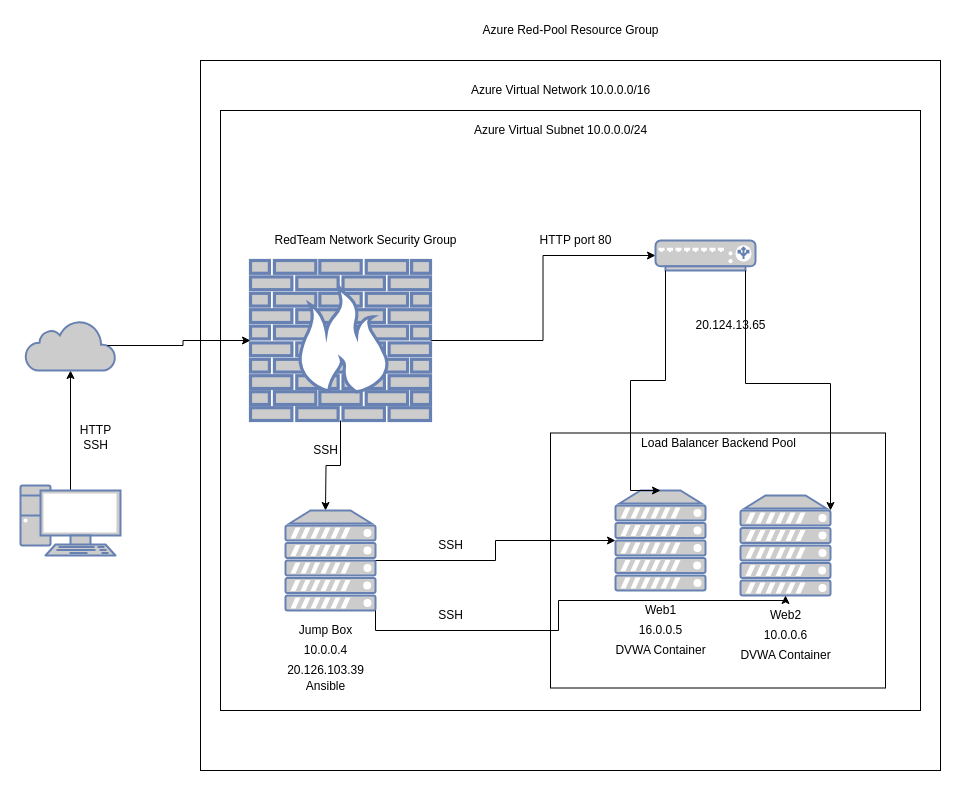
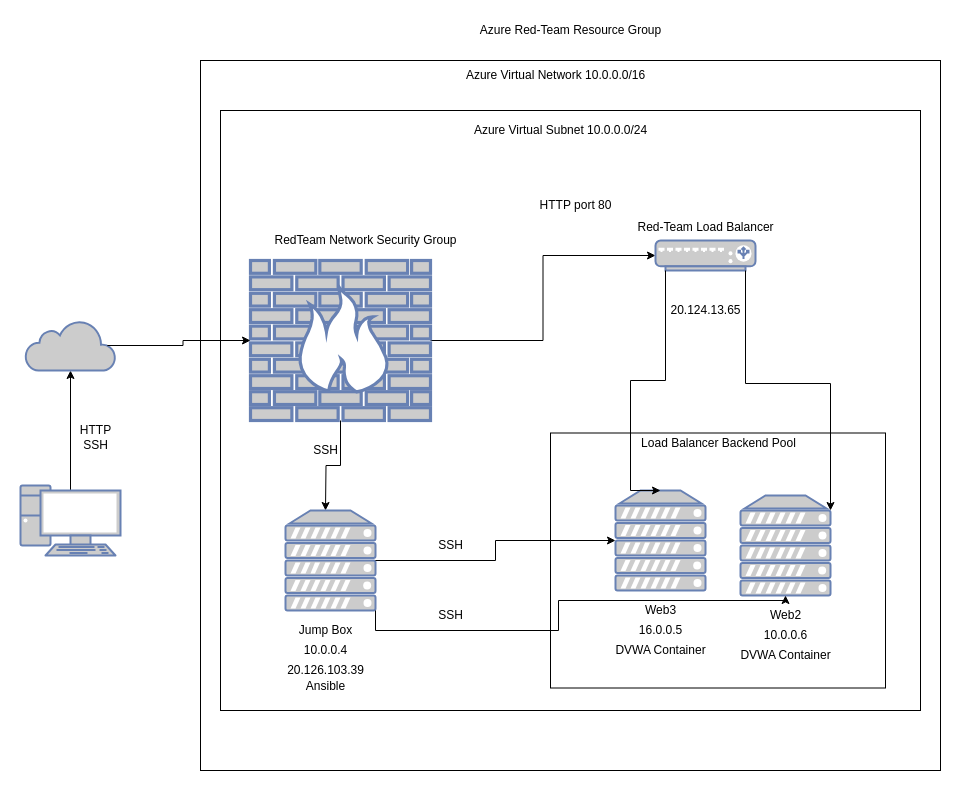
  <mxCell id="0" />
  <mxCell id="1" parent="0" />
  <mxCell id="2" style="edgeStyle=orthogonalEdgeStyle;rounded=0;orthogonalLoop=1;jettySize=auto;html=1;exitX=0.5;exitY=0.07;exitDx=0;exitDy=0;exitPerimeter=0;entryX=0.5;entryY=1;entryDx=0;entryDy=0;entryPerimeter=0;" parent="1" source="3" target="4" edge="1"><mxGeometry relative="1" as="geometry" /></mxCell>
  <mxCell id="3" value="" style="fontColor=#0066CC;verticalAlign=top;verticalLabelPosition=bottom;labelPosition=center;align=center;html=1;outlineConnect=0;fillColor=#CCCCCC;strokeColor=#6881B3;gradientColor=none;gradientDirection=north;strokeWidth=2;shape=mxgraph.networks.pc;" parent="1" vertex="1"><mxGeometry x="20" y="485" width="100" height="70" as="geometry" /></mxCell>
  <mxCell id="4" value="" style="html=1;outlineConnect=0;fillColor=#CCCCCC;strokeColor=#6881B3;gradientColor=none;gradientDirection=north;strokeWidth=2;shape=mxgraph.networks.cloud;fontColor=#ffffff;" parent="1" vertex="1"><mxGeometry x="25" y="320" width="90" height="50" as="geometry" /></mxCell>
  <mxCell id="5" value="" style="whiteSpace=wrap;html=1;" parent="1" vertex="1"><mxGeometry x="200" y="60" width="740" height="710" as="geometry" /></mxCell>
- <mxCell id="6" value="Azure Red-Pool Resource Group" style="text;html=1;align=center;verticalAlign=middle;resizable=0;points=[];autosize=1;strokeColor=none;fillColor=none;" parent="1" vertex="1"><mxGeometry x="470" y="20" width="200" height="20" as="geometry" /></mxCell>
+ <mxCell id="6" value="Azure Red-Team Resource Group" style="text;html=1;align=center;verticalAlign=middle;resizable=0;points=[];autosize=1;strokeColor=none;fillColor=none;" parent="1" vertex="1"><mxGeometry x="470" y="20" width="200" height="20" as="geometry" /></mxCell>
  <mxCell id="7" value="" style="whiteSpace=wrap;html=1;" parent="1" vertex="1"><mxGeometry x="220" y="110" width="700" height="600" as="geometry" /></mxCell>
  <mxCell id="8" value="RedTeam Network Security Group" style="text;html=1;resizable=0;autosize=1;align=center;verticalAlign=middle;points=[];fillColor=none;strokeColor=none;rounded=0;" parent="1" vertex="1"><mxGeometry x="265" y="230" width="200" height="20" as="geometry" /></mxCell>
  <mxCell id="9" style="edgeStyle=orthogonalEdgeStyle;rounded=0;orthogonalLoop=1;jettySize=auto;html=1;exitX=0.5;exitY=1;exitDx=0;exitDy=0;exitPerimeter=0;" parent="1" source="11" edge="1"><mxGeometry relative="1" as="geometry"><mxPoint x="325" y="510" as="targetPoint" /></mxGeometry></mxCell>
  <mxCell id="10" style="edgeStyle=orthogonalEdgeStyle;rounded=0;orthogonalLoop=1;jettySize=auto;html=1;exitX=1;exitY=0.5;exitDx=0;exitDy=0;exitPerimeter=0;entryX=0;entryY=0.5;entryDx=0;entryDy=0;entryPerimeter=0;" parent="1" source="11" target="12" edge="1"><mxGeometry relative="1" as="geometry" /></mxCell>
  <mxCell id="11" value="" style="fontColor=#0066CC;verticalAlign=top;verticalLabelPosition=bottom;labelPosition=center;align=center;html=1;outlineConnect=0;fillColor=#CCCCCC;strokeColor=#6881B3;gradientColor=none;gradientDirection=north;strokeWidth=2;shape=mxgraph.networks.firewall;" parent="1" vertex="1"><mxGeometry x="250" y="260" width="180" height="160" as="geometry" /></mxCell>
  <mxCell id="12" value="" style="fontColor=#0066CC;verticalAlign=top;verticalLabelPosition=bottom;labelPosition=center;align=center;html=1;outlineConnect=0;fillColor=#CCCCCC;strokeColor=#6881B3;gradientColor=none;gradientDirection=north;strokeWidth=2;shape=mxgraph.networks.load_balancer;" parent="1" vertex="1"><mxGeometry x="655" y="240" width="100" height="30" as="geometry" /></mxCell>
  <mxCell id="13" value="" style="fontColor=#0066CC;verticalAlign=top;verticalLabelPosition=bottom;labelPosition=center;align=center;html=1;outlineConnect=0;fillColor=#CCCCCC;strokeColor=#6881B3;gradientColor=none;gradientDirection=north;strokeWidth=2;shape=mxgraph.networks.server;" parent="1" vertex="1"><mxGeometry x="285" y="510" width="90" height="100" as="geometry" /></mxCell>
  <mxCell id="14" style="edgeStyle=orthogonalEdgeStyle;rounded=0;orthogonalLoop=1;jettySize=auto;html=1;exitX=0.91;exitY=0.5;exitDx=0;exitDy=0;exitPerimeter=0;" parent="1" source="4" target="11" edge="1"><mxGeometry relative="1" as="geometry" /></mxCell>
  <mxCell id="15" value="Jump Box" style="text;html=1;resizable=0;autosize=1;align=center;verticalAlign=middle;points=[];fillColor=none;strokeColor=none;rounded=0;" parent="1" vertex="1"><mxGeometry x="290" y="620" width="70" height="20" as="geometry" /></mxCell>
  <mxCell id="16" value="10.0.0.4" style="text;html=1;resizable=0;autosize=1;align=center;verticalAlign=middle;points=[];fillColor=none;strokeColor=none;rounded=0;" parent="1" vertex="1"><mxGeometry x="295" y="640" width="60" height="20" as="geometry" /></mxCell>
  <mxCell id="17" value="Ansible" style="text;html=1;resizable=0;autosize=1;align=center;verticalAlign=middle;points=[];fillColor=none;strokeColor=none;rounded=0;" parent="1" vertex="1"><mxGeometry x="300" y="676" width="50" height="20" as="geometry" /></mxCell>
- <mxCell id="19" value="20.124.13.65" style="text;html=1;resizable=0;autosize=1;align=center;verticalAlign=middle;points=[];fillColor=none;strokeColor=none;rounded=0;" parent="1" vertex="1"><mxGeometry x="685" y="315" width="90" height="20" as="geometry" /></mxCell>
+ <mxCell id="18" value="Red-Team Load Balancer" style="text;html=1;resizable=0;autosize=1;align=center;verticalAlign=middle;points=[];fillColor=none;strokeColor=none;rounded=0;" parent="1" vertex="1"><mxGeometry x="630" y="217" width="150" height="20" as="geometry" /></mxCell>
+ <mxCell id="19" value="20.124.13.65" style="text;html=1;resizable=0;autosize=1;align=center;verticalAlign=middle;points=[];fillColor=none;strokeColor=none;rounded=0;" parent="1" vertex="1"><mxGeometry x="660" y="300" width="90" height="20" as="geometry" /></mxCell>
  <mxCell id="20" value="SSH" style="text;html=1;resizable=0;autosize=1;align=center;verticalAlign=middle;points=[];fillColor=none;strokeColor=none;rounded=0;" parent="1" vertex="1"><mxGeometry x="305" y="440" width="40" height="20" as="geometry" /></mxCell>
  <mxCell id="21" value="HTTP" style="text;html=1;resizable=0;autosize=1;align=center;verticalAlign=middle;points=[];fillColor=none;strokeColor=none;rounded=0;" parent="1" vertex="1"><mxGeometry x="70" y="420" width="50" height="20" as="geometry" /></mxCell>
  <mxCell id="22" value="SSH" style="text;html=1;resizable=0;autosize=1;align=center;verticalAlign=middle;points=[];fillColor=none;strokeColor=none;rounded=0;" parent="1" vertex="1"><mxGeometry x="75" y="435" width="40" height="20" as="geometry" /></mxCell>
  <mxCell id="23" value="" style="whiteSpace=wrap;html=1;" parent="1" vertex="1"><mxGeometry x="550" y="432.5" width="335" height="255" as="geometry" /></mxCell>
  <mxCell id="24" style="edgeStyle=orthogonalEdgeStyle;rounded=0;orthogonalLoop=1;jettySize=auto;html=1;exitX=0.9;exitY=1;exitDx=0;exitDy=0;exitPerimeter=0;entryX=1;entryY=0.15;entryDx=0;entryDy=0;entryPerimeter=0;" parent="1" source="12" target="26" edge="1"><mxGeometry relative="1" as="geometry"><Array as="points"><mxPoint x="745" y="383" /><mxPoint x="830" y="383" /></Array></mxGeometry></mxCell>
  <mxCell id="25" value="" style="fontColor=#0066CC;verticalAlign=top;verticalLabelPosition=bottom;labelPosition=center;align=center;html=1;outlineConnect=0;fillColor=#CCCCCC;strokeColor=#6881B3;gradientColor=none;gradientDirection=north;strokeWidth=2;shape=mxgraph.networks.server;" parent="1" vertex="1"><mxGeometry x="615" y="490" width="90" height="100" as="geometry" /></mxCell>
  <mxCell id="26" value="" style="fontColor=#0066CC;verticalAlign=top;verticalLabelPosition=bottom;labelPosition=center;align=center;html=1;outlineConnect=0;fillColor=#CCCCCC;strokeColor=#6881B3;gradientColor=none;gradientDirection=north;strokeWidth=2;shape=mxgraph.networks.server;" parent="1" vertex="1"><mxGeometry x="740" y="495" width="90" height="100" as="geometry" /></mxCell>
- <mxCell id="27" value="Web1" style="text;html=1;resizable=0;autosize=1;align=center;verticalAlign=middle;points=[];fillColor=none;strokeColor=none;rounded=0;" parent="1" vertex="1"><mxGeometry x="635" y="600" width="50" height="20" as="geometry" /></mxCell>
+ <mxCell id="27" value="Web3" style="text;html=1;resizable=0;autosize=1;align=center;verticalAlign=middle;points=[];fillColor=none;strokeColor=none;rounded=0;" parent="1" vertex="1"><mxGeometry x="635" y="600" width="50" height="20" as="geometry" /></mxCell>
  <mxCell id="28" value="16.0.0.5" style="text;html=1;resizable=0;autosize=1;align=center;verticalAlign=middle;points=[];fillColor=none;strokeColor=none;rounded=0;" parent="1" vertex="1"><mxGeometry x="630" y="620" width="60" height="20" as="geometry" /></mxCell>
  <mxCell id="29" value="DVWA Container" style="text;html=1;resizable=0;autosize=1;align=center;verticalAlign=middle;points=[];fillColor=none;strokeColor=none;rounded=0;" parent="1" vertex="1"><mxGeometry x="605" y="640" width="110" height="20" as="geometry" /></mxCell>
  <mxCell id="30" value="Web2" style="text;html=1;resizable=0;autosize=1;align=center;verticalAlign=middle;points=[];fillColor=none;strokeColor=none;rounded=0;" parent="1" vertex="1"><mxGeometry x="760" y="605" width="50" height="20" as="geometry" /></mxCell>
  <mxCell id="31" value="10.0.0.6" style="text;html=1;resizable=0;autosize=1;align=center;verticalAlign=middle;points=[];fillColor=none;strokeColor=none;rounded=0;" parent="1" vertex="1"><mxGeometry x="755" y="625" width="60" height="20" as="geometry" /></mxCell>
  <mxCell id="32" value="DVWA Container" style="text;html=1;resizable=0;autosize=1;align=center;verticalAlign=middle;points=[];fillColor=none;strokeColor=none;rounded=0;" parent="1" vertex="1"><mxGeometry x="730" y="645" width="110" height="20" as="geometry" /></mxCell>
  <mxCell id="33" value="Load Balancer Backend Pool" style="text;html=1;resizable=0;autosize=1;align=center;verticalAlign=middle;points=[];fillColor=none;strokeColor=none;rounded=0;" parent="1" vertex="1"><mxGeometry x="632.5" y="433" width="170" height="20" as="geometry" /></mxCell>
  <mxCell id="34" style="edgeStyle=orthogonalEdgeStyle;rounded=0;orthogonalLoop=1;jettySize=auto;html=1;exitX=1;exitY=0.5;exitDx=0;exitDy=0;exitPerimeter=0;entryX=0;entryY=0.5;entryDx=0;entryDy=0;entryPerimeter=0;" parent="1" source="13" target="25" edge="1"><mxGeometry relative="1" as="geometry" /></mxCell>
  <mxCell id="35" style="edgeStyle=orthogonalEdgeStyle;rounded=0;orthogonalLoop=1;jettySize=auto;html=1;exitX=1;exitY=1;exitDx=0;exitDy=0;exitPerimeter=0;" parent="1" source="13" target="26" edge="1"><mxGeometry relative="1" as="geometry"><Array as="points"><mxPoint x="375" y="630" /><mxPoint x="558" y="630" /><mxPoint x="558" y="600" /><mxPoint x="785" y="600" /></Array></mxGeometry></mxCell>
  <mxCell id="36" value="SSH" style="text;html=1;resizable=0;autosize=1;align=center;verticalAlign=middle;points=[];fillColor=none;strokeColor=none;rounded=0;" parent="1" vertex="1"><mxGeometry x="430" y="535" width="40" height="20" as="geometry" /></mxCell>
  <mxCell id="37" value="SSH" style="text;html=1;resizable=0;autosize=1;align=center;verticalAlign=middle;points=[];fillColor=none;strokeColor=none;rounded=0;" parent="1" vertex="1"><mxGeometry x="430" y="605" width="40" height="20" as="geometry" /></mxCell>
  <mxCell id="38" value="20.126.103.39" style="text;html=1;resizable=0;autosize=1;align=center;verticalAlign=middle;points=[];fillColor=none;strokeColor=none;rounded=0;" parent="1" vertex="1"><mxGeometry x="280" y="660" width="90" height="20" as="geometry" /></mxCell>
- <mxCell id="39" value="HTTP port 80" style="text;html=1;resizable=0;autosize=1;align=center;verticalAlign=middle;points=[];fillColor=none;strokeColor=none;rounded=0;" parent="1" vertex="1"><mxGeometry x="530" y="230" width="90" height="20" as="geometry" /></mxCell>
+ <mxCell id="39" value="HTTP port 80" style="text;html=1;resizable=0;autosize=1;align=center;verticalAlign=middle;points=[];fillColor=none;strokeColor=none;rounded=0;" parent="1" vertex="1"><mxGeometry x="530" y="195" width="90" height="20" as="geometry" /></mxCell>
  <mxCell id="40" style="edgeStyle=orthogonalEdgeStyle;rounded=0;orthogonalLoop=1;jettySize=auto;html=1;exitX=0.1;exitY=1;exitDx=0;exitDy=0;exitPerimeter=0;entryX=0.5;entryY=0;entryDx=0;entryDy=0;entryPerimeter=0;" parent="1" source="12" target="25" edge="1"><mxGeometry relative="1" as="geometry"><Array as="points"><mxPoint x="665" y="380" /><mxPoint x="630" y="380" /><mxPoint x="630" y="490" /></Array></mxGeometry></mxCell>
- <mxCell id="41" value="Azure Virtual Network 10.0.0.0/16" style="text;html=1;resizable=0;autosize=1;align=center;verticalAlign=middle;points=[];fillColor=none;strokeColor=none;rounded=0;" parent="1" vertex="1"><mxGeometry x="465" y="80" width="190" height="20" as="geometry" /></mxCell>
+ <mxCell id="41" value="Azure Virtual Network 10.0.0.0/16" style="text;html=1;resizable=0;autosize=1;align=center;verticalAlign=middle;points=[];fillColor=none;strokeColor=none;rounded=0;" parent="1" vertex="1"><mxGeometry x="460" y="65" width="190" height="20" as="geometry" /></mxCell>
  <mxCell id="42" value="Azure Virtual Subnet 10.0.0.0/24" style="text;html=1;resizable=0;autosize=1;align=center;verticalAlign=middle;points=[];fillColor=none;strokeColor=none;rounded=0;" parent="1" vertex="1"><mxGeometry x="465" y="120" width="190" height="20" as="geometry" /></mxCell>
